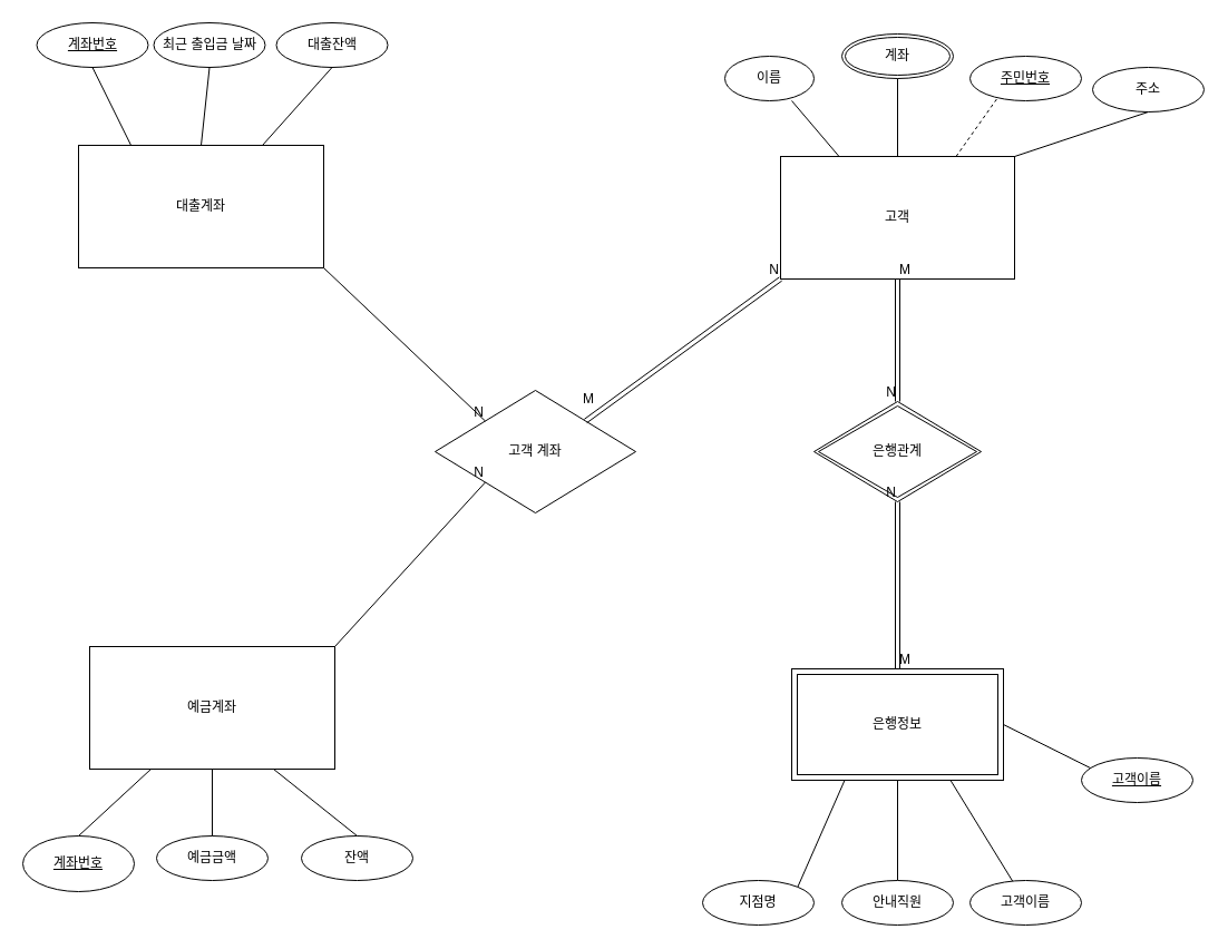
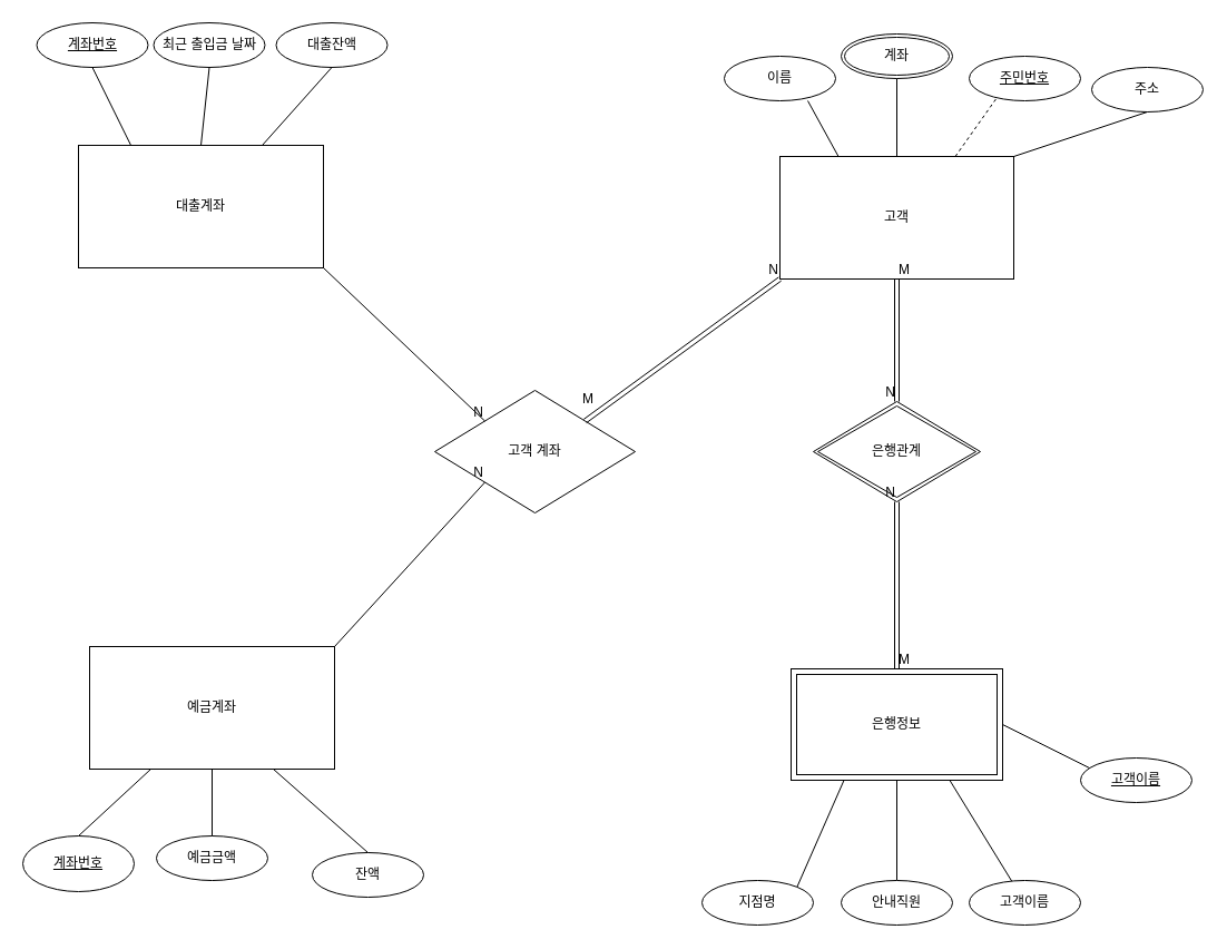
  <mxCell id="0" />
  <mxCell id="1" parent="0" />
  <mxCell id="2" value="예금계좌" style="whiteSpace=wrap;html=1;align=center;" parent="1" vertex="1"><mxGeometry x="80" y="580" width="220" height="110" as="geometry" /></mxCell>
  <mxCell id="3" value="대출계좌" style="whiteSpace=wrap;html=1;align=center;" parent="1" vertex="1"><mxGeometry x="70" y="130" width="220" height="110" as="geometry" /></mxCell>
  <mxCell id="4" value="은행정보" style="shape=ext;margin=3;double=1;whiteSpace=wrap;html=1;align=center;" parent="1" vertex="1"><mxGeometry x="710" y="600" width="190" height="100" as="geometry" /></mxCell>
  <mxCell id="5" value="고객" style="whiteSpace=wrap;html=1;align=center;" parent="1" vertex="1"><mxGeometry x="700" y="140" width="210" height="110" as="geometry" /></mxCell>
  <mxCell id="6" value="은행관계" style="shape=rhombus;double=1;perimeter=rhombusPerimeter;whiteSpace=wrap;html=1;align=center;" parent="1" vertex="1"><mxGeometry x="730" y="360" width="150" height="90" as="geometry" /></mxCell>
  <mxCell id="7" value="" style="shape=link;html=1;rounded=0;exitX=0.5;exitY=1;exitDx=0;exitDy=0;entryX=0.5;entryY=0;entryDx=0;entryDy=0;" parent="1" source="5" target="6" edge="1"><mxGeometry relative="1" as="geometry"><mxPoint x="440" y="350" as="sourcePoint" /><mxPoint x="600" y="350" as="targetPoint" /></mxGeometry></mxCell>
  <mxCell id="8" value="M" style="resizable=0;html=1;whiteSpace=wrap;align=left;verticalAlign=bottom;" parent="7" connectable="0" vertex="1"><mxGeometry x="-1" relative="1" as="geometry" /></mxCell>
  <mxCell id="9" value="N" style="resizable=0;html=1;whiteSpace=wrap;align=right;verticalAlign=bottom;" parent="7" connectable="0" vertex="1"><mxGeometry x="1" relative="1" as="geometry" /></mxCell>
  <mxCell id="10" value="" style="shape=link;html=1;rounded=0;exitX=0.5;exitY=0;exitDx=0;exitDy=0;entryX=0.5;entryY=1;entryDx=0;entryDy=0;" parent="1" source="4" target="6" edge="1"><mxGeometry relative="1" as="geometry"><mxPoint x="440" y="350" as="sourcePoint" /><mxPoint x="600" y="350" as="targetPoint" /></mxGeometry></mxCell>
  <mxCell id="11" value="M" style="resizable=0;html=1;whiteSpace=wrap;align=left;verticalAlign=bottom;" parent="10" connectable="0" vertex="1"><mxGeometry x="-1" relative="1" as="geometry" /></mxCell>
  <mxCell id="12" value="N" style="resizable=0;html=1;whiteSpace=wrap;align=right;verticalAlign=bottom;" parent="10" connectable="0" vertex="1"><mxGeometry x="1" relative="1" as="geometry" /></mxCell>
  <mxCell id="13" value="" style="endArrow=none;html=1;rounded=0;entryX=0.25;entryY=1;entryDx=0;entryDy=0;exitX=1;exitY=0;exitDx=0;exitDy=0;" parent="1" source="14" target="4" edge="1"><mxGeometry relative="1" as="geometry"><mxPoint x="700" y="780" as="sourcePoint" /><mxPoint x="600" y="350" as="targetPoint" /></mxGeometry></mxCell>
  <mxCell id="14" value="지점명" style="ellipse;whiteSpace=wrap;html=1;align=center;" parent="1" vertex="1"><mxGeometry x="630" y="790" width="100" height="40" as="geometry" /></mxCell>
  <mxCell id="15" value="" style="endArrow=none;html=1;rounded=0;exitX=0.5;exitY=1;exitDx=0;exitDy=0;entryX=0.5;entryY=0;entryDx=0;entryDy=0;" parent="1" source="4" target="16" edge="1"><mxGeometry relative="1" as="geometry"><mxPoint x="450" y="720" as="sourcePoint" /><mxPoint x="805" y="780" as="targetPoint" /></mxGeometry></mxCell>
  <mxCell id="16" value="안내직원" style="ellipse;whiteSpace=wrap;html=1;align=center;" parent="1" vertex="1"><mxGeometry x="755" y="790" width="100" height="40" as="geometry" /></mxCell>
  <mxCell id="17" value="" style="endArrow=none;html=1;rounded=0;exitX=0.75;exitY=1;exitDx=0;exitDy=0;" parent="1" source="4" target="18" edge="1"><mxGeometry relative="1" as="geometry"><mxPoint x="480" y="390" as="sourcePoint" /><mxPoint x="910" y="770" as="targetPoint" /></mxGeometry></mxCell>
  <mxCell id="18" value="고객이름" style="ellipse;whiteSpace=wrap;html=1;align=center;" parent="1" vertex="1"><mxGeometry x="870" y="790" width="100" height="40" as="geometry" /></mxCell>
  <mxCell id="19" value="고객 계좌" style="shape=rhombus;perimeter=rhombusPerimeter;whiteSpace=wrap;html=1;align=center;" parent="1" vertex="1"><mxGeometry x="390" y="350" width="180" height="110" as="geometry" /></mxCell>
  <mxCell id="20" value="" style="shape=link;html=1;rounded=0;entryX=0;entryY=1;entryDx=0;entryDy=0;exitX=1;exitY=0;exitDx=0;exitDy=0;" parent="1" source="19" target="5" edge="1"><mxGeometry relative="1" as="geometry"><mxPoint x="520" y="377.5" as="sourcePoint" /><mxPoint x="695" y="250" as="targetPoint" /></mxGeometry></mxCell>
  <mxCell id="21" value="M" style="resizable=0;html=1;whiteSpace=wrap;align=left;verticalAlign=bottom;" parent="20" connectable="0" vertex="1"><mxGeometry x="-1" relative="1" as="geometry"><mxPoint x="-4" y="-12" as="offset" /></mxGeometry></mxCell>
  <mxCell id="22" value="N" style="resizable=0;html=1;whiteSpace=wrap;align=right;verticalAlign=bottom;" parent="20" connectable="0" vertex="1"><mxGeometry x="1" relative="1" as="geometry" /></mxCell>
  <mxCell id="23" value="" style="endArrow=none;html=1;rounded=0;exitX=1;exitY=1;exitDx=0;exitDy=0;entryX=0;entryY=0;entryDx=0;entryDy=0;" parent="1" source="3" target="19" edge="1"><mxGeometry relative="1" as="geometry"><mxPoint x="480" y="390" as="sourcePoint" /><mxPoint x="640" y="390" as="targetPoint" /></mxGeometry></mxCell>
  <mxCell id="24" value="N" style="resizable=0;html=1;whiteSpace=wrap;align=right;verticalAlign=bottom;" parent="23" connectable="0" vertex="1"><mxGeometry x="1" relative="1" as="geometry" /></mxCell>
  <mxCell id="25" value="" style="endArrow=none;html=1;rounded=0;exitX=1;exitY=0;exitDx=0;exitDy=0;entryX=0;entryY=1;entryDx=0;entryDy=0;" parent="1" source="2" target="19" edge="1"><mxGeometry relative="1" as="geometry"><mxPoint x="480" y="390" as="sourcePoint" /><mxPoint x="640" y="390" as="targetPoint" /></mxGeometry></mxCell>
  <mxCell id="26" value="N" style="resizable=0;html=1;whiteSpace=wrap;align=right;verticalAlign=bottom;" parent="25" connectable="0" vertex="1"><mxGeometry x="1" relative="1" as="geometry" /></mxCell>
  <mxCell id="27" value="" style="endArrow=none;html=1;rounded=0;entryX=0.25;entryY=0;entryDx=0;entryDy=0;exitX=0.75;exitY=1;exitDx=0;exitDy=0;exitPerimeter=0;" parent="1" source="28" target="5" edge="1"><mxGeometry relative="1" as="geometry"><mxPoint x="680" y="80" as="sourcePoint" /><mxPoint x="640" y="390" as="targetPoint" /></mxGeometry></mxCell>
- <mxCell id="28" value="이름" style="ellipse;whiteSpace=wrap;html=1;align=center;" parent="1" vertex="1"><mxGeometry x="650" y="50" width="80" height="40" as="geometry" /></mxCell>
+ <mxCell id="28" value="이름" style="ellipse;whiteSpace=wrap;html=1;align=center;" parent="1" vertex="1"><mxGeometry x="650" y="50" width="100" height="40" as="geometry" /></mxCell>
  <mxCell id="29" value="계좌" style="ellipse;shape=doubleEllipse;margin=3;whiteSpace=wrap;html=1;align=center;" parent="1" vertex="1"><mxGeometry x="755" y="30" width="100" height="40" as="geometry" /></mxCell>
  <mxCell id="30" value="" style="endArrow=none;html=1;rounded=0;exitX=0.5;exitY=1;exitDx=0;exitDy=0;entryX=0.5;entryY=0;entryDx=0;entryDy=0;" parent="1" source="29" target="5" edge="1"><mxGeometry relative="1" as="geometry"><mxPoint x="480" y="390" as="sourcePoint" /><mxPoint x="640" y="390" as="targetPoint" /></mxGeometry></mxCell>
  <mxCell id="31" value="" style="endArrow=none;html=1;rounded=0;exitX=0.75;exitY=0;exitDx=0;exitDy=0;entryX=0.24;entryY=0.96;entryDx=0;entryDy=0;entryPerimeter=0;dashed=1;" parent="1" source="5" target="32" edge="1"><mxGeometry relative="1" as="geometry"><mxPoint x="480" y="390" as="sourcePoint" /><mxPoint x="908.363" y="98.03" as="targetPoint" /></mxGeometry></mxCell>
  <mxCell id="32" value="주민번호" style="ellipse;whiteSpace=wrap;html=1;align=center;fontStyle=4;" parent="1" vertex="1"><mxGeometry x="870" y="50" width="100" height="40" as="geometry" /></mxCell>
  <mxCell id="33" value="예금금액" style="ellipse;whiteSpace=wrap;html=1;align=center;" parent="1" vertex="1"><mxGeometry x="140" y="750" width="100" height="40" as="geometry" /></mxCell>
  <mxCell id="34" value="&lt;u&gt;계좌번호&lt;/u&gt;" style="ellipse;whiteSpace=wrap;html=1;align=center;" parent="1" vertex="1"><mxGeometry x="20" y="750" width="100" height="50" as="geometry" /></mxCell>
- <mxCell id="35" value="잔액" style="ellipse;whiteSpace=wrap;html=1;align=center;" parent="1" vertex="1"><mxGeometry x="270" y="750" width="100" height="40" as="geometry" /></mxCell>
+ <mxCell id="35" value="잔액" style="ellipse;whiteSpace=wrap;html=1;align=center;" parent="1" vertex="1"><mxGeometry x="280" y="765" width="100" height="40" as="geometry" /></mxCell>
  <mxCell id="36" value="최근 출입금 날짜" style="ellipse;whiteSpace=wrap;html=1;align=center;" parent="1" vertex="1"><mxGeometry x="137.5" y="20" width="100" height="40" as="geometry" /></mxCell>
  <mxCell id="37" value="&lt;u&gt;계좌번호&lt;/u&gt;" style="ellipse;whiteSpace=wrap;html=1;align=center;" parent="1" vertex="1"><mxGeometry x="32.5" y="20" width="100" height="40" as="geometry" /></mxCell>
  <mxCell id="38" value="대출잔액" style="ellipse;whiteSpace=wrap;html=1;align=center;" parent="1" vertex="1"><mxGeometry x="247.5" y="20" width="100" height="40" as="geometry" /></mxCell>
  <mxCell id="39" value="" style="endArrow=none;html=1;rounded=0;exitX=0.5;exitY=0;exitDx=0;exitDy=0;entryX=0.75;entryY=1;entryDx=0;entryDy=0;" parent="1" source="35" target="2" edge="1"><mxGeometry relative="1" as="geometry"><mxPoint x="160" y="390" as="sourcePoint" /><mxPoint x="320" y="390" as="targetPoint" /></mxGeometry></mxCell>
  <mxCell id="40" value="" style="endArrow=none;html=1;rounded=0;exitX=0.5;exitY=0;exitDx=0;exitDy=0;entryX=0.5;entryY=1;entryDx=0;entryDy=0;" parent="1" source="33" target="2" edge="1"><mxGeometry relative="1" as="geometry"><mxPoint x="160" y="390" as="sourcePoint" /><mxPoint x="320" y="390" as="targetPoint" /></mxGeometry></mxCell>
  <mxCell id="41" value="" style="endArrow=none;html=1;rounded=0;exitX=0.5;exitY=0;exitDx=0;exitDy=0;entryX=0.25;entryY=1;entryDx=0;entryDy=0;" parent="1" source="34" target="2" edge="1"><mxGeometry relative="1" as="geometry"><mxPoint x="160" y="390" as="sourcePoint" /><mxPoint x="320" y="390" as="targetPoint" /></mxGeometry></mxCell>
  <mxCell id="42" value="" style="endArrow=none;html=1;rounded=0;exitX=0.5;exitY=1;exitDx=0;exitDy=0;entryX=0.75;entryY=0;entryDx=0;entryDy=0;" parent="1" source="38" target="3" edge="1"><mxGeometry relative="1" as="geometry"><mxPoint x="160" y="390" as="sourcePoint" /><mxPoint x="320" y="390" as="targetPoint" /></mxGeometry></mxCell>
  <mxCell id="43" value="" style="endArrow=none;html=1;rounded=0;exitX=0.5;exitY=1;exitDx=0;exitDy=0;entryX=0.5;entryY=0;entryDx=0;entryDy=0;" parent="1" source="36" target="3" edge="1"><mxGeometry relative="1" as="geometry"><mxPoint x="160" y="390" as="sourcePoint" /><mxPoint x="180" y="140" as="targetPoint" /></mxGeometry></mxCell>
  <mxCell id="44" value="" style="endArrow=none;html=1;rounded=0;exitX=0.5;exitY=1;exitDx=0;exitDy=0;entryX=0.214;entryY=0;entryDx=0;entryDy=0;entryPerimeter=0;" parent="1" source="37" target="3" edge="1"><mxGeometry relative="1" as="geometry"><mxPoint x="0" y="90" as="sourcePoint" /><mxPoint x="160" y="90" as="targetPoint" /></mxGeometry></mxCell>
  <mxCell id="45" value="주소" style="ellipse;whiteSpace=wrap;html=1;align=center;" parent="1" vertex="1"><mxGeometry x="980" y="60" width="100" height="40" as="geometry" /></mxCell>
  <mxCell id="46" value="" style="endArrow=none;html=1;rounded=0;exitX=1;exitY=0;exitDx=0;exitDy=0;entryX=0.5;entryY=1;entryDx=0;entryDy=0;" parent="1" source="5" target="45" edge="1"><mxGeometry relative="1" as="geometry"><mxPoint x="960" y="210" as="sourcePoint" /><mxPoint x="1120" y="210" as="targetPoint" /></mxGeometry></mxCell>
  <mxCell id="47" value="" style="endArrow=none;html=1;rounded=0;exitX=1;exitY=0.5;exitDx=0;exitDy=0;entryX=0;entryY=0.5;entryDx=0;entryDy=0;" parent="1" source="4" edge="1"><mxGeometry relative="1" as="geometry"><mxPoint x="910" y="560" as="sourcePoint" /><mxPoint x="980" y="690" as="targetPoint" /></mxGeometry></mxCell>
  <mxCell id="48" value="고객이름" style="ellipse;whiteSpace=wrap;html=1;align=center;fontStyle=4;" parent="1" vertex="1"><mxGeometry x="970" y="680" width="100" height="40" as="geometry" /></mxCell>
